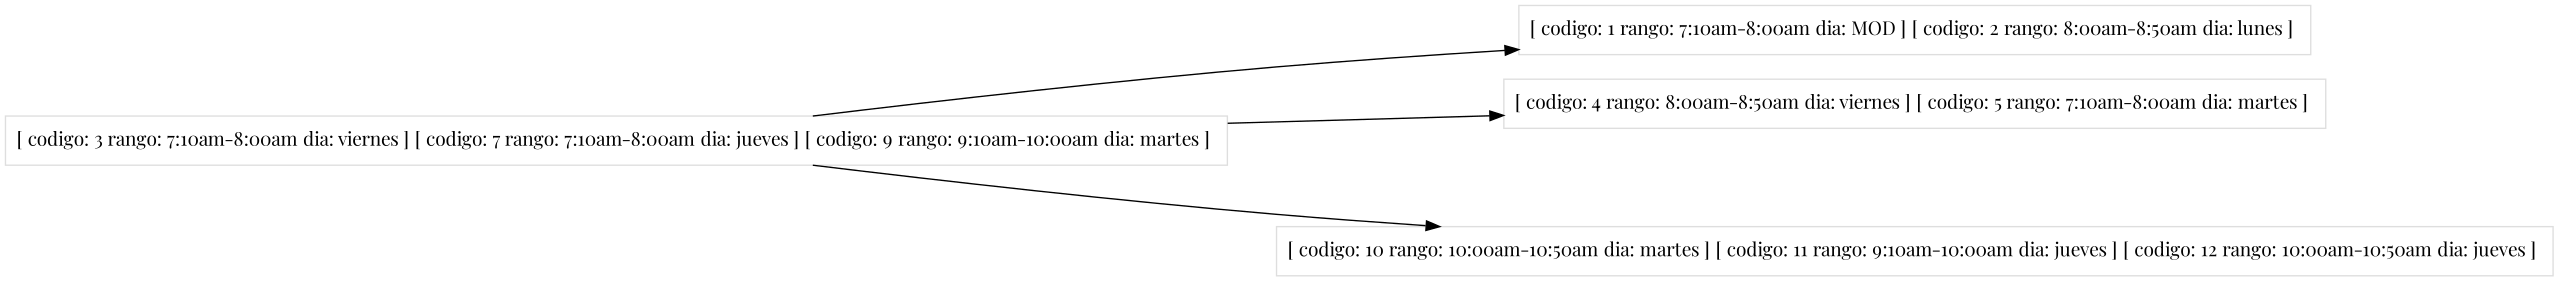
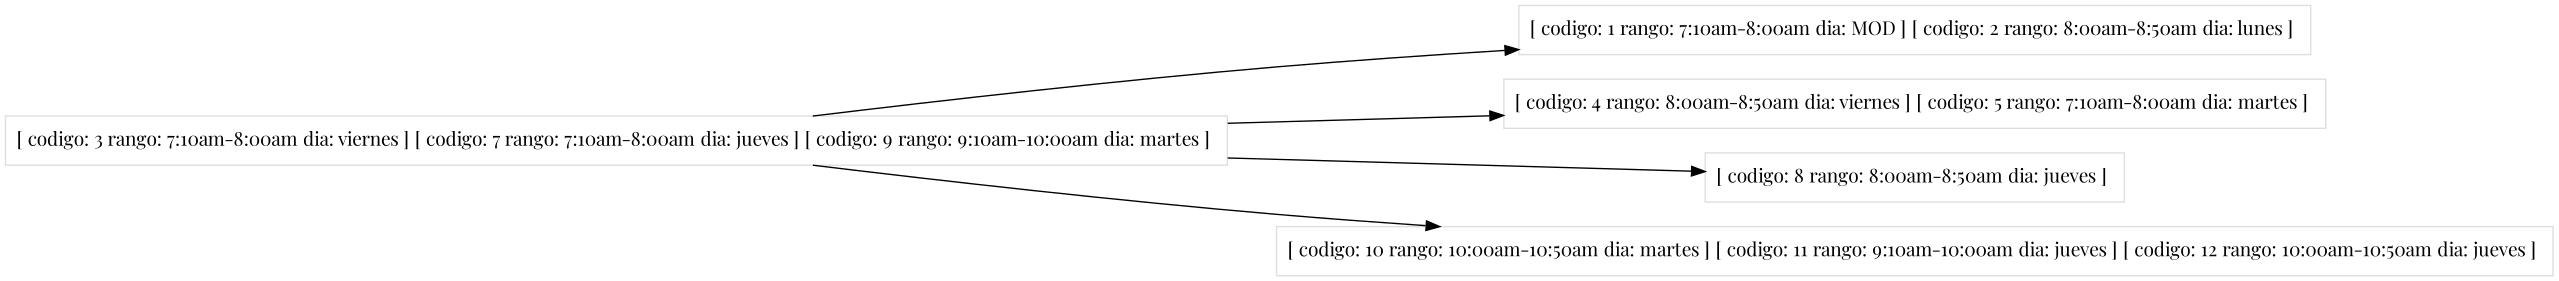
  digraph {
    rankdir=LR
    fontname="Playfair Display"
    node [color=grey87 shape=box fontname="Playfair Display"]
    edge [fontname="Playfair Display"]
    "[ codigo: 3 rango: 7:10am-8:00am dia: viernes ] [ codigo: 7 rango: 7:10am-8:00am dia: jueves ] [ codigo: 9 rango: 9:10am-10:00am dia: martes ] "
    "[ codigo: 1 rango: 7:10am-8:00am dia: MOD ] [ codigo: 2 rango: 8:00am-8:50am dia: lunes ] "
    "[ codigo: 4 rango: 8:00am-8:50am dia: viernes ] [ codigo: 5 rango: 7:10am-8:00am dia: martes ] "
+   "[ codigo: 8 rango: 8:00am-8:50am dia: jueves ] "
    "[ codigo: 10 rango: 10:00am-10:50am dia: martes ] [ codigo: 11 rango: 9:10am-10:00am dia: jueves ] [ codigo: 12 rango: 10:00am-10:50am dia: jueves ] "
    "[ codigo: 3 rango: 7:10am-8:00am dia: viernes ] [ codigo: 7 rango: 7:10am-8:00am dia: jueves ] [ codigo: 9 rango: 9:10am-10:00am dia: martes ] " -> "[ codigo: 1 rango: 7:10am-8:00am dia: MOD ] [ codigo: 2 rango: 8:00am-8:50am dia: lunes ] "
    "[ codigo: 3 rango: 7:10am-8:00am dia: viernes ] [ codigo: 7 rango: 7:10am-8:00am dia: jueves ] [ codigo: 9 rango: 9:10am-10:00am dia: martes ] " -> "[ codigo: 4 rango: 8:00am-8:50am dia: viernes ] [ codigo: 5 rango: 7:10am-8:00am dia: martes ] "
+   "[ codigo: 3 rango: 7:10am-8:00am dia: viernes ] [ codigo: 7 rango: 7:10am-8:00am dia: jueves ] [ codigo: 9 rango: 9:10am-10:00am dia: martes ] " -> "[ codigo: 8 rango: 8:00am-8:50am dia: jueves ] "
    "[ codigo: 3 rango: 7:10am-8:00am dia: viernes ] [ codigo: 7 rango: 7:10am-8:00am dia: jueves ] [ codigo: 9 rango: 9:10am-10:00am dia: martes ] " -> "[ codigo: 10 rango: 10:00am-10:50am dia: martes ] [ codigo: 11 rango: 9:10am-10:00am dia: jueves ] [ codigo: 12 rango: 10:00am-10:50am dia: jueves ] "
  }
